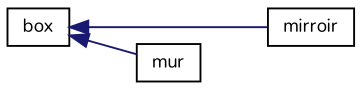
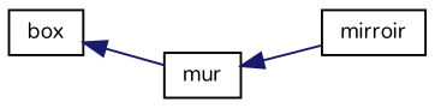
  digraph {
    fontname=Nunito
    rankdir=LR
    node [color=black fillcolor=white fontname=Nunito fontsize=10 shape=record style=filled]
    edge [color=midnightblue dir=back fontname=Nunito fontsize=10 labelfontname=Helvetica labelfontsize=10 style=solid]
    n1 [height=0.2 label=box width=0.4]
    n2 [height=0.2 label=mirroir width=0.4]
    n3 [height=0.2 label=mur width=0.4]
-   n1 -> n2
+   n3 -> n2
    n1 -> n3
  }
